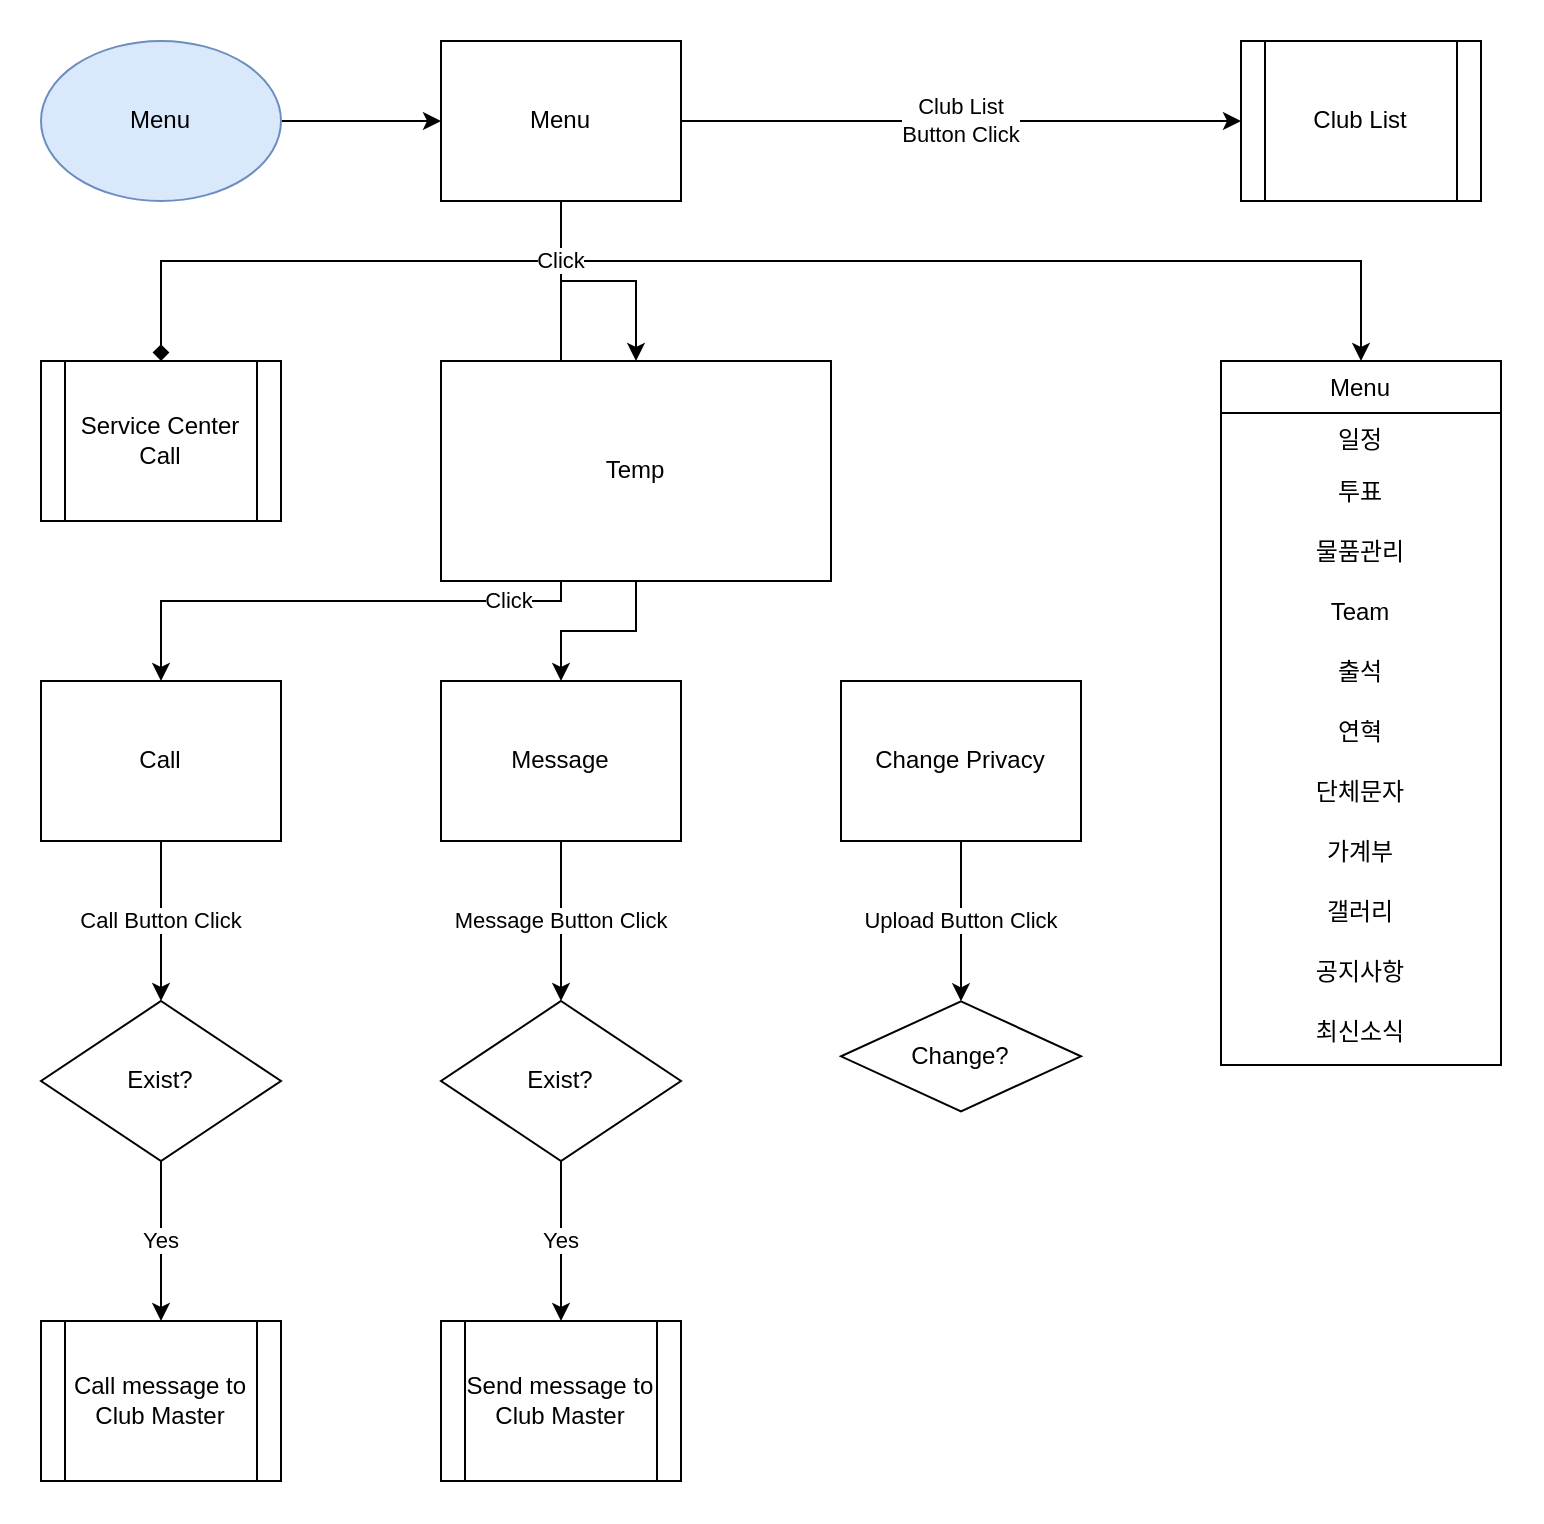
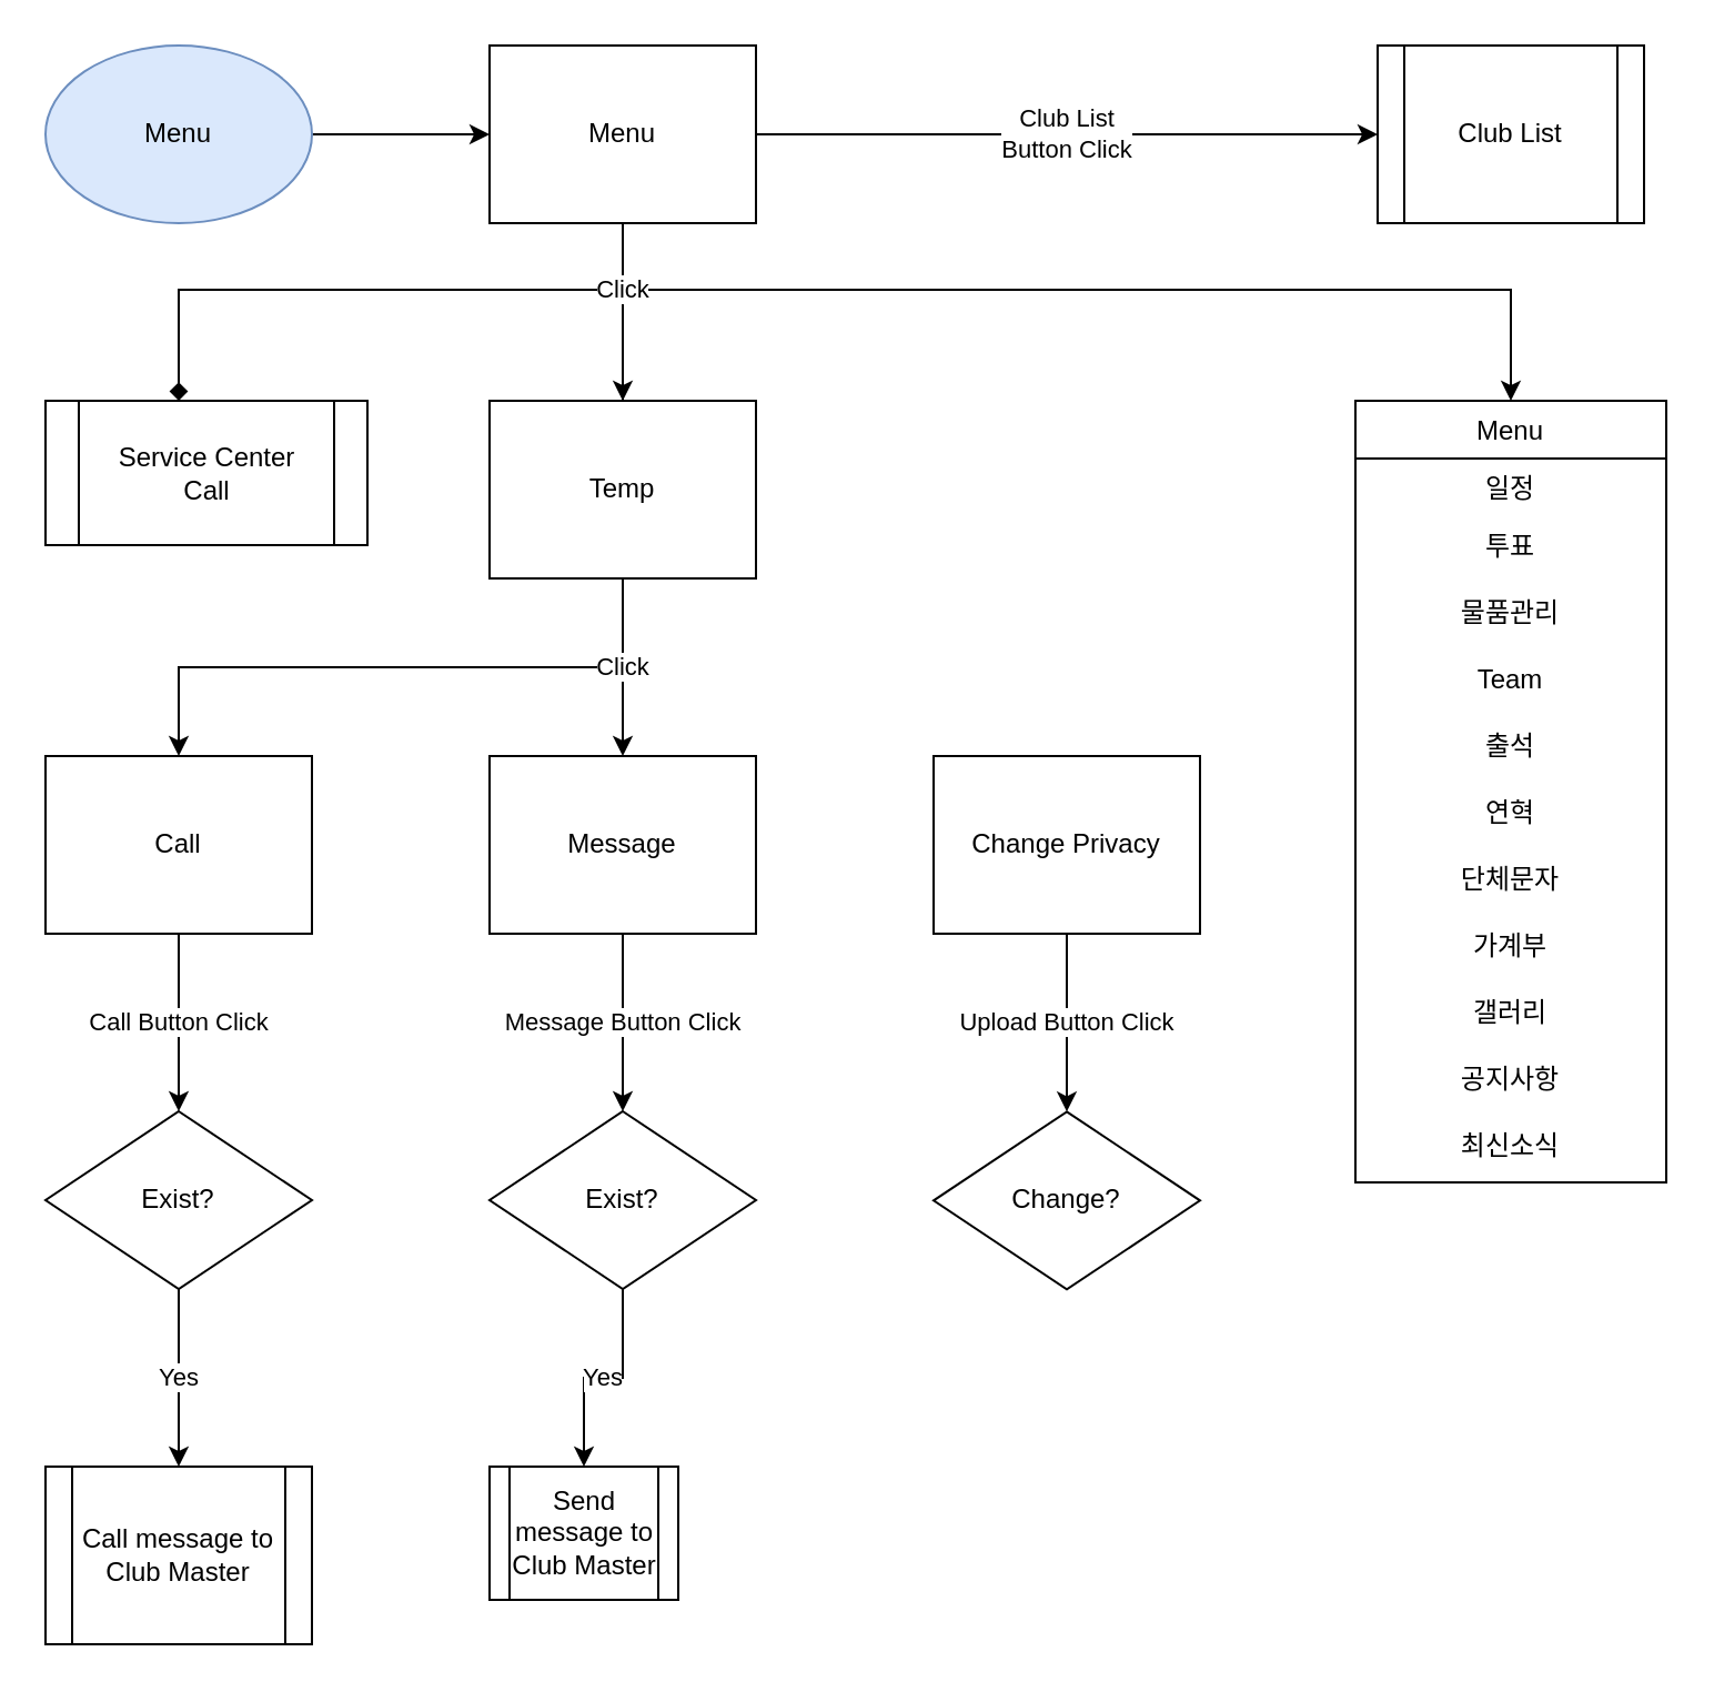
  <mxCell id="0" />
  <mxCell id="1" parent="0" />
  <mxCell id="2" value="" style="edgeStyle=orthogonalEdgeStyle;rounded=0;orthogonalLoop=1;jettySize=auto;html=1;" edge="1" parent="1" source="3" target="6"><mxGeometry relative="1" as="geometry" /></mxCell>
  <mxCell id="3" value="Menu" style="ellipse;whiteSpace=wrap;html=1;fillColor=#dae8fc;strokeColor=#6c8ebf;" vertex="1" parent="1"><mxGeometry x="20" y="20" width="120" height="80" as="geometry" /></mxCell>
  <mxCell id="4" value="Club List&lt;br&gt;Button Click" style="edgeStyle=orthogonalEdgeStyle;rounded=0;orthogonalLoop=1;jettySize=auto;html=1;" edge="1" parent="1" source="6" target="25"><mxGeometry relative="1" as="geometry"><mxPoint x="620" y="60" as="targetPoint" /></mxGeometry></mxCell>
  <mxCell id="5" value="" style="edgeStyle=orthogonalEdgeStyle;rounded=0;orthogonalLoop=1;jettySize=auto;html=1;" edge="1" parent="1" source="6" target="10"><mxGeometry relative="1" as="geometry" /></mxCell>
  <mxCell id="6" value="Menu" style="rounded=0;whiteSpace=wrap;html=1;fontFamily=Helvetica;fontSize=12;fontColor=#000000;align=center;strokeColor=#000000;fillColor=#ffffff;" vertex="1" parent="1"><mxGeometry x="220" y="20" width="120" height="80" as="geometry" /></mxCell>
  <mxCell id="7" value="" style="edgeStyle=orthogonalEdgeStyle;rounded=0;orthogonalLoop=1;jettySize=auto;html=1;" edge="1" parent="1" source="6" target="26"><mxGeometry relative="1" as="geometry"><mxPoint x="680" y="180" as="targetPoint" /><Array as="points"><mxPoint x="280" y="130" /><mxPoint x="680" y="130" /></Array></mxGeometry></mxCell>
  <mxCell id="8" value="Click" style="edgeStyle=orthogonalEdgeStyle;rounded=0;orthogonalLoop=1;jettySize=auto;html=1;endArrow=diamond;" edge="1" parent="1" source="10" target="24"><mxGeometry x="-0.667" relative="1" as="geometry"><Array as="points"><mxPoint x="280" y="130" /><mxPoint x="80" y="130" /></Array><mxPoint as="offset" /></mxGeometry></mxCell>
  <mxCell id="9" value="" style="edgeStyle=orthogonalEdgeStyle;rounded=0;orthogonalLoop=1;jettySize=auto;html=1;" edge="1" parent="1" source="10" target="13"><mxGeometry relative="1" as="geometry" /></mxCell>
- <mxCell id="10" value="Temp" style="rounded=0;whiteSpace=wrap;html=1;fontFamily=Helvetica;fontSize=12;fontColor=#000000;align=center;strokeColor=#000000;fillColor=#ffffff;" vertex="1" parent="1"><mxGeometry x="220" y="180" width="195" height="110" as="geometry" /></mxCell>
+ <mxCell id="10" value="Temp" style="rounded=0;whiteSpace=wrap;html=1;fontFamily=Helvetica;fontSize=12;fontColor=#000000;align=center;strokeColor=#000000;fillColor=#ffffff;" vertex="1" parent="1"><mxGeometry x="220" y="180" width="120" height="80" as="geometry" /></mxCell>
  <mxCell id="11" value="Click" style="edgeStyle=orthogonalEdgeStyle;rounded=0;orthogonalLoop=1;jettySize=auto;html=1;" edge="1" parent="1" source="10" target="20"><mxGeometry x="-0.714" relative="1" as="geometry"><Array as="points"><mxPoint x="280" y="300" /><mxPoint x="80" y="300" /></Array><mxPoint as="offset" /></mxGeometry></mxCell>
  <mxCell id="12" value="Message Button Click" style="edgeStyle=orthogonalEdgeStyle;rounded=0;orthogonalLoop=1;jettySize=auto;html=1;" edge="1" parent="1" source="13" target="17"><mxGeometry relative="1" as="geometry" /></mxCell>
  <mxCell id="13" value="Message" style="rounded=0;whiteSpace=wrap;html=1;fontFamily=Helvetica;fontSize=12;fontColor=#000000;align=center;strokeColor=#000000;fillColor=#ffffff;" vertex="1" parent="1"><mxGeometry x="220" y="340" width="120" height="80" as="geometry" /></mxCell>
  <mxCell id="14" value="Upload Button Click" style="edgeStyle=orthogonalEdgeStyle;rounded=0;orthogonalLoop=1;jettySize=auto;html=1;" edge="1" parent="1" source="15" target="38"><mxGeometry relative="1" as="geometry"><mxPoint x="480" y="500" as="targetPoint" /></mxGeometry></mxCell>
  <mxCell id="15" value="Change Privacy" style="rounded=0;whiteSpace=wrap;html=1;fontFamily=Helvetica;fontSize=12;fontColor=#000000;align=center;strokeColor=#000000;fillColor=#ffffff;" vertex="1" parent="1"><mxGeometry x="420" y="340" width="120" height="80" as="geometry" /></mxCell>
  <mxCell id="16" value="Yes" style="edgeStyle=orthogonalEdgeStyle;rounded=0;orthogonalLoop=1;jettySize=auto;html=1;" edge="1" parent="1" source="17" target="18"><mxGeometry relative="1" as="geometry" /></mxCell>
  <mxCell id="17" value="Exist?" style="rhombus;whiteSpace=wrap;html=1;fontFamily=Helvetica;fontSize=12;fontColor=#000000;align=center;strokeColor=#000000;fillColor=#ffffff;" vertex="1" parent="1"><mxGeometry x="220" y="500" width="120" height="80" as="geometry" /></mxCell>
- <mxCell id="18" value="Send message to Club Master" style="shape=process;whiteSpace=wrap;html=1;backgroundOutline=1;fontFamily=Helvetica;fontSize=12;fontColor=#000000;align=center;strokeColor=#000000;fillColor=#ffffff;" vertex="1" parent="1"><mxGeometry x="220" y="660" width="120" height="80" as="geometry" /></mxCell>
+ <mxCell id="18" value="Send message to Club Master" style="shape=process;whiteSpace=wrap;html=1;backgroundOutline=1;fontFamily=Helvetica;fontSize=12;fontColor=#000000;align=center;strokeColor=#000000;fillColor=#ffffff;" vertex="1" parent="1"><mxGeometry x="220" y="660" width="85" height="60" as="geometry" /></mxCell>
  <mxCell id="19" value="Call Button Click" style="edgeStyle=orthogonalEdgeStyle;rounded=0;orthogonalLoop=1;jettySize=auto;html=1;" edge="1" parent="1" source="20" target="22"><mxGeometry relative="1" as="geometry" /></mxCell>
  <mxCell id="20" value="Call" style="rounded=0;whiteSpace=wrap;html=1;fontFamily=Helvetica;fontSize=12;fontColor=#000000;align=center;strokeColor=#000000;fillColor=#ffffff;" vertex="1" parent="1"><mxGeometry x="20" y="340" width="120" height="80" as="geometry" /></mxCell>
  <mxCell id="21" value="Yes" style="edgeStyle=orthogonalEdgeStyle;rounded=0;orthogonalLoop=1;jettySize=auto;html=1;" edge="1" parent="1" source="22" target="23"><mxGeometry relative="1" as="geometry" /></mxCell>
  <mxCell id="22" value="Exist?" style="rhombus;whiteSpace=wrap;html=1;fontFamily=Helvetica;fontSize=12;fontColor=#000000;align=center;strokeColor=#000000;fillColor=#ffffff;" vertex="1" parent="1"><mxGeometry x="20" y="500" width="120" height="80" as="geometry" /></mxCell>
  <mxCell id="23" value="Call message to Club Master" style="shape=process;whiteSpace=wrap;html=1;backgroundOutline=1;fontFamily=Helvetica;fontSize=12;fontColor=#000000;align=center;strokeColor=#000000;fillColor=#ffffff;" vertex="1" parent="1"><mxGeometry x="20" y="660" width="120" height="80" as="geometry" /></mxCell>
- <mxCell id="24" value="Service Center&lt;br&gt;Call" style="shape=process;whiteSpace=wrap;html=1;backgroundOutline=1;fontFamily=Helvetica;fontSize=12;fontColor=#000000;align=center;strokeColor=#000000;fillColor=#ffffff;" vertex="1" parent="1"><mxGeometry x="20" y="180" width="120" height="80" as="geometry" /></mxCell>
+ <mxCell id="24" value="Service Center&lt;br&gt;Call" style="shape=process;whiteSpace=wrap;html=1;backgroundOutline=1;fontFamily=Helvetica;fontSize=12;fontColor=#000000;align=center;strokeColor=#000000;fillColor=#ffffff;" vertex="1" parent="1"><mxGeometry x="20" y="180" width="145" height="65" as="geometry" /></mxCell>
  <mxCell id="25" value="Club List" style="shape=process;whiteSpace=wrap;html=1;backgroundOutline=1;fontFamily=Helvetica;fontSize=12;fontColor=#000000;align=center;startSize=23;strokeColor=#000000;fillColor=#ffffff;" vertex="1" parent="1"><mxGeometry x="620" y="20" width="120" height="80" as="geometry" /></mxCell>
  <mxCell id="26" value="Menu" style="swimlane;fontStyle=0;childLayout=stackLayout;horizontal=1;startSize=26;fillColor=none;horizontalStack=0;resizeParent=1;resizeParentMax=0;resizeLast=0;collapsible=1;marginBottom=0;align=center;" vertex="1" parent="1"><mxGeometry x="610" y="180" width="140" height="352" as="geometry" /></mxCell>
  <mxCell id="27" value="일정" style="text;strokeColor=none;fillColor=none;align=center;verticalAlign=top;spacingLeft=4;spacingRight=4;overflow=hidden;rotatable=0;points=[[0,0.5],[1,0.5]];portConstraint=eastwest;" vertex="1" parent="26"><mxGeometry y="26" width="140" height="26" as="geometry" /></mxCell>
  <mxCell id="28" value="투표" style="text;strokeColor=none;fillColor=none;align=center;verticalAlign=top;spacingLeft=4;spacingRight=4;overflow=hidden;rotatable=0;points=[[0,0.5],[1,0.5]];portConstraint=eastwest;" vertex="1" parent="26"><mxGeometry y="52" width="140" height="30" as="geometry" /></mxCell>
  <mxCell id="29" value="물품관리" style="text;strokeColor=none;fillColor=none;align=center;verticalAlign=top;spacingLeft=4;spacingRight=4;overflow=hidden;rotatable=0;points=[[0,0.5],[1,0.5]];portConstraint=eastwest;" vertex="1" parent="26"><mxGeometry y="82" width="140" height="30" as="geometry" /></mxCell>
  <mxCell id="30" value="Team" style="text;strokeColor=none;fillColor=none;align=center;verticalAlign=top;spacingLeft=4;spacingRight=4;overflow=hidden;rotatable=0;points=[[0,0.5],[1,0.5]];portConstraint=eastwest;" vertex="1" parent="26"><mxGeometry y="112" width="140" height="30" as="geometry" /></mxCell>
  <mxCell id="31" value="출석" style="text;strokeColor=none;fillColor=none;align=center;verticalAlign=top;spacingLeft=4;spacingRight=4;overflow=hidden;rotatable=0;points=[[0,0.5],[1,0.5]];portConstraint=eastwest;" vertex="1" parent="26"><mxGeometry y="142" width="140" height="30" as="geometry" /></mxCell>
  <mxCell id="32" value="연혁" style="text;strokeColor=none;fillColor=none;align=center;verticalAlign=top;spacingLeft=4;spacingRight=4;overflow=hidden;rotatable=0;points=[[0,0.5],[1,0.5]];portConstraint=eastwest;" vertex="1" parent="26"><mxGeometry y="172" width="140" height="30" as="geometry" /></mxCell>
  <mxCell id="33" value="단체문자" style="text;strokeColor=none;fillColor=none;align=center;verticalAlign=top;spacingLeft=4;spacingRight=4;overflow=hidden;rotatable=0;points=[[0,0.5],[1,0.5]];portConstraint=eastwest;" vertex="1" parent="26"><mxGeometry y="202" width="140" height="30" as="geometry" /></mxCell>
  <mxCell id="34" value="가계부" style="text;strokeColor=none;fillColor=none;align=center;verticalAlign=top;spacingLeft=4;spacingRight=4;overflow=hidden;rotatable=0;points=[[0,0.5],[1,0.5]];portConstraint=eastwest;" vertex="1" parent="26"><mxGeometry y="232" width="140" height="30" as="geometry" /></mxCell>
  <mxCell id="35" value="갤러리" style="text;strokeColor=none;fillColor=none;align=center;verticalAlign=top;spacingLeft=4;spacingRight=4;overflow=hidden;rotatable=0;points=[[0,0.5],[1,0.5]];portConstraint=eastwest;" vertex="1" parent="26"><mxGeometry y="262" width="140" height="30" as="geometry" /></mxCell>
  <mxCell id="36" value="공지사항" style="text;strokeColor=none;fillColor=none;align=center;verticalAlign=top;spacingLeft=4;spacingRight=4;overflow=hidden;rotatable=0;points=[[0,0.5],[1,0.5]];portConstraint=eastwest;" vertex="1" parent="26"><mxGeometry y="292" width="140" height="30" as="geometry" /></mxCell>
  <mxCell id="37" value="최신소식" style="text;strokeColor=none;fillColor=none;align=center;verticalAlign=top;spacingLeft=4;spacingRight=4;overflow=hidden;rotatable=0;points=[[0,0.5],[1,0.5]];portConstraint=eastwest;" vertex="1" parent="26"><mxGeometry y="322" width="140" height="30" as="geometry" /></mxCell>
- <mxCell id="38" value="Change?" style="rhombus;whiteSpace=wrap;html=1;fontFamily=Helvetica;fontSize=12;fontColor=#000000;align=center;strokeColor=#000000;fillColor=#ffffff;" vertex="1" parent="1"><mxGeometry x="420" y="500.167" width="120" height="55" as="geometry" /></mxCell>
+ <mxCell id="38" value="Change?" style="rhombus;whiteSpace=wrap;html=1;fontFamily=Helvetica;fontSize=12;fontColor=#000000;align=center;strokeColor=#000000;fillColor=#ffffff;" vertex="1" parent="1"><mxGeometry x="420" y="500.167" width="120" height="80" as="geometry" /></mxCell>
